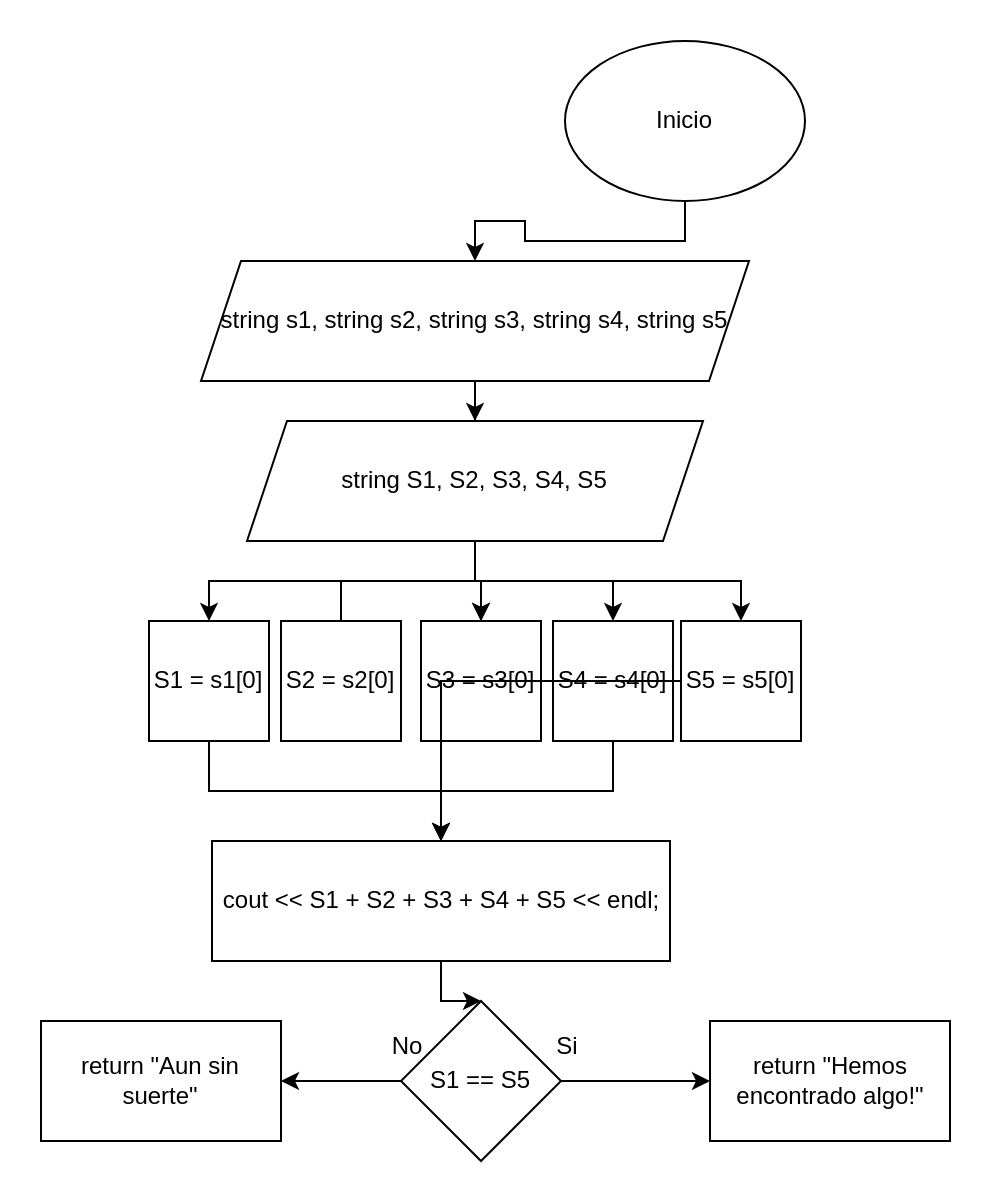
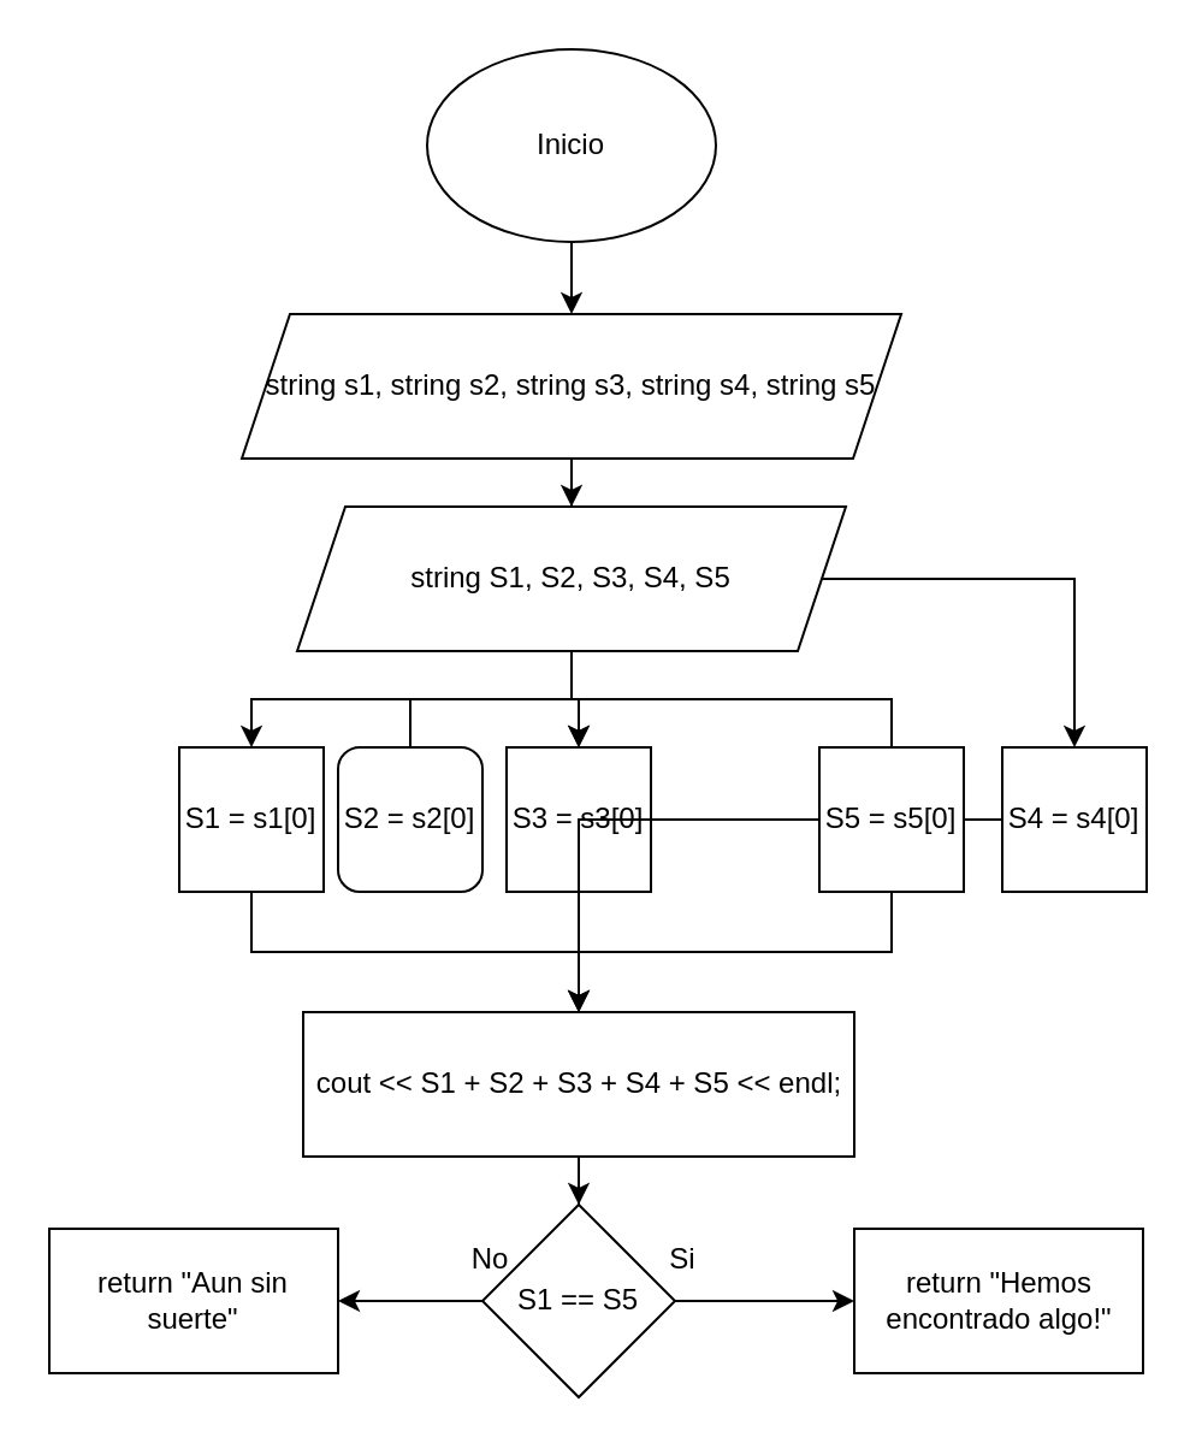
  <mxCell id="0" />
  <mxCell id="1" parent="0" />
  <mxCell id="2" value="" style="edgeStyle=orthogonalEdgeStyle;rounded=0;orthogonalLoop=1;jettySize=auto;html=1;" edge="1" parent="1" source="3" target="5"><mxGeometry relative="1" as="geometry" /></mxCell>
- <mxCell id="3" value="Inicio" style="ellipse;whiteSpace=wrap;html=1;" vertex="1" parent="1"><mxGeometry x="282" y="20" width="120" height="80" as="geometry" /></mxCell>
+ <mxCell id="3" value="Inicio" style="ellipse;whiteSpace=wrap;html=1;" vertex="1" parent="1"><mxGeometry x="177" y="20" width="120" height="80" as="geometry" /></mxCell>
  <mxCell id="4" value="" style="edgeStyle=orthogonalEdgeStyle;rounded=0;orthogonalLoop=1;jettySize=auto;html=1;" edge="1" parent="1" source="5" target="12"><mxGeometry relative="1" as="geometry" /></mxCell>
  <mxCell id="5" value="string s1, string s2, string s3, string s4, string s5" style="shape=parallelogram;perimeter=parallelogramPerimeter;whiteSpace=wrap;html=1;fixedSize=1;" vertex="1" parent="1"><mxGeometry x="100" y="130" width="274" height="60" as="geometry" /></mxCell>
  <mxCell id="6" value="" style="edgeStyle=orthogonalEdgeStyle;rounded=0;orthogonalLoop=1;jettySize=auto;html=1;" edge="1" parent="1" source="12" target="14"><mxGeometry relative="1" as="geometry" /></mxCell>
  <mxCell id="7" value="" style="edgeStyle=orthogonalEdgeStyle;rounded=0;orthogonalLoop=1;jettySize=auto;html=1;endArrow=none;" edge="1" parent="1" source="12" target="15"><mxGeometry relative="1" as="geometry" /></mxCell>
  <mxCell id="8" value="" style="edgeStyle=orthogonalEdgeStyle;rounded=0;orthogonalLoop=1;jettySize=auto;html=1;" edge="1" parent="1" source="12" target="16"><mxGeometry relative="1" as="geometry" /></mxCell>
  <mxCell id="9" value="" style="edgeStyle=orthogonalEdgeStyle;rounded=0;orthogonalLoop=1;jettySize=auto;html=1;" edge="1" parent="1" source="12" target="16"><mxGeometry relative="1" as="geometry" /></mxCell>
  <mxCell id="10" value="" style="edgeStyle=orthogonalEdgeStyle;rounded=0;orthogonalLoop=1;jettySize=auto;html=1;" edge="1" parent="1" source="12" target="18"><mxGeometry relative="1" as="geometry" /></mxCell>
- <mxCell id="11" value="" style="edgeStyle=orthogonalEdgeStyle;rounded=0;orthogonalLoop=1;jettySize=auto;html=1;" edge="1" parent="1" source="12" target="20"><mxGeometry relative="1" as="geometry" /></mxCell>
+ <mxCell id="11" value="" style="edgeStyle=orthogonalEdgeStyle;rounded=0;orthogonalLoop=1;jettySize=auto;html=1;endArrow=none;" edge="1" parent="1" source="12" target="20"><mxGeometry relative="1" as="geometry" /></mxCell>
  <mxCell id="12" value="string S1, S2, S3, S4, S5" style="shape=parallelogram;perimeter=parallelogramPerimeter;whiteSpace=wrap;html=1;fixedSize=1;" vertex="1" parent="1"><mxGeometry x="123" y="210" width="228" height="60" as="geometry" /></mxCell>
  <mxCell id="13" value="" style="edgeStyle=orthogonalEdgeStyle;rounded=0;orthogonalLoop=1;jettySize=auto;html=1;" edge="1" parent="1" source="14" target="22"><mxGeometry relative="1" as="geometry" /></mxCell>
  <mxCell id="14" value="S1 = s1[0]" style="whiteSpace=wrap;html=1;" vertex="1" parent="1"><mxGeometry x="74" y="310" width="60" height="60" as="geometry" /></mxCell>
- <mxCell id="15" value="S2 = s2[0]" style="whiteSpace=wrap;html=1;" vertex="1" parent="1"><mxGeometry x="140" y="310" width="60" height="60" as="geometry" /></mxCell>
+ <mxCell id="15" value="S2 = s2[0]" style="whiteSpace=wrap;html=1;rounded=1;" vertex="1" parent="1"><mxGeometry x="140" y="310" width="60" height="60" as="geometry" /></mxCell>
  <mxCell id="16" value="S3 = s3[0]" style="whiteSpace=wrap;html=1;" vertex="1" parent="1"><mxGeometry x="210" y="310" width="60" height="60" as="geometry" /></mxCell>
  <mxCell id="17" value="" style="edgeStyle=orthogonalEdgeStyle;rounded=0;orthogonalLoop=1;jettySize=auto;html=1;" edge="1" parent="1" source="18" target="22"><mxGeometry relative="1" as="geometry" /></mxCell>
- <mxCell id="18" value="S4 = s4[0]" style="whiteSpace=wrap;html=1;" vertex="1" parent="1"><mxGeometry x="276" y="310" width="60" height="60" as="geometry" /></mxCell>
+ <mxCell id="18" value="S4 = s4[0]" style="whiteSpace=wrap;html=1;" vertex="1" parent="1"><mxGeometry x="416" y="310" width="60" height="60" as="geometry" /></mxCell>
  <mxCell id="19" value="" style="edgeStyle=orthogonalEdgeStyle;rounded=0;orthogonalLoop=1;jettySize=auto;html=1;" edge="1" parent="1" source="20" target="22"><mxGeometry relative="1" as="geometry" /></mxCell>
  <mxCell id="20" value="S5 = s5[0]" style="whiteSpace=wrap;html=1;" vertex="1" parent="1"><mxGeometry x="340" y="310" width="60" height="60" as="geometry" /></mxCell>
  <mxCell id="21" value="" style="edgeStyle=orthogonalEdgeStyle;rounded=0;orthogonalLoop=1;jettySize=auto;html=1;" edge="1" parent="1" source="22" target="25"><mxGeometry relative="1" as="geometry" /></mxCell>
- <mxCell id="22" value="cout &amp;lt;&amp;lt; S1 + S2 + S3 + S4 + S5 &amp;lt;&amp;lt; endl;" style="whiteSpace=wrap;html=1;" vertex="1" parent="1"><mxGeometry x="105.5" y="420" width="229" height="60" as="geometry" /></mxCell>
+ <mxCell id="22" value="cout &amp;lt;&amp;lt; S1 + S2 + S3 + S4 + S5 &amp;lt;&amp;lt; endl;" style="whiteSpace=wrap;html=1;" vertex="1" parent="1"><mxGeometry x="125.5" y="420" width="229" height="60" as="geometry" /></mxCell>
  <mxCell id="23" value="" style="edgeStyle=orthogonalEdgeStyle;rounded=0;orthogonalLoop=1;jettySize=auto;html=1;" edge="1" parent="1" source="25" target="28"><mxGeometry relative="1" as="geometry" /></mxCell>
  <mxCell id="24" value="" style="edgeStyle=orthogonalEdgeStyle;rounded=0;orthogonalLoop=1;jettySize=auto;html=1;" edge="1" parent="1" source="25" target="29"><mxGeometry relative="1" as="geometry" /></mxCell>
  <mxCell id="25" value="S1 == S5" style="rhombus;whiteSpace=wrap;html=1;" vertex="1" parent="1"><mxGeometry x="200" y="500" width="80" height="80" as="geometry" /></mxCell>
  <mxCell id="26" value="Si" style="text;html=1;align=center;verticalAlign=middle;resizable=0;points=[];autosize=1;strokeColor=none;fillColor=none;" vertex="1" parent="1"><mxGeometry x="268" y="508" width="30" height="30" as="geometry" /></mxCell>
  <mxCell id="27" value="No" style="text;html=1;align=center;verticalAlign=middle;resizable=0;points=[];autosize=1;strokeColor=none;fillColor=none;" vertex="1" parent="1"><mxGeometry x="183" y="508" width="40" height="30" as="geometry" /></mxCell>
  <mxCell id="28" value="return &quot;Hemos encontrado algo!&quot;" style="whiteSpace=wrap;html=1;" vertex="1" parent="1"><mxGeometry x="354.5" y="510" width="120" height="60" as="geometry" /></mxCell>
  <mxCell id="29" value="return &quot;Aun sin suerte&quot;" style="whiteSpace=wrap;html=1;" vertex="1" parent="1"><mxGeometry x="20" y="510" width="120" height="60" as="geometry" /></mxCell>
